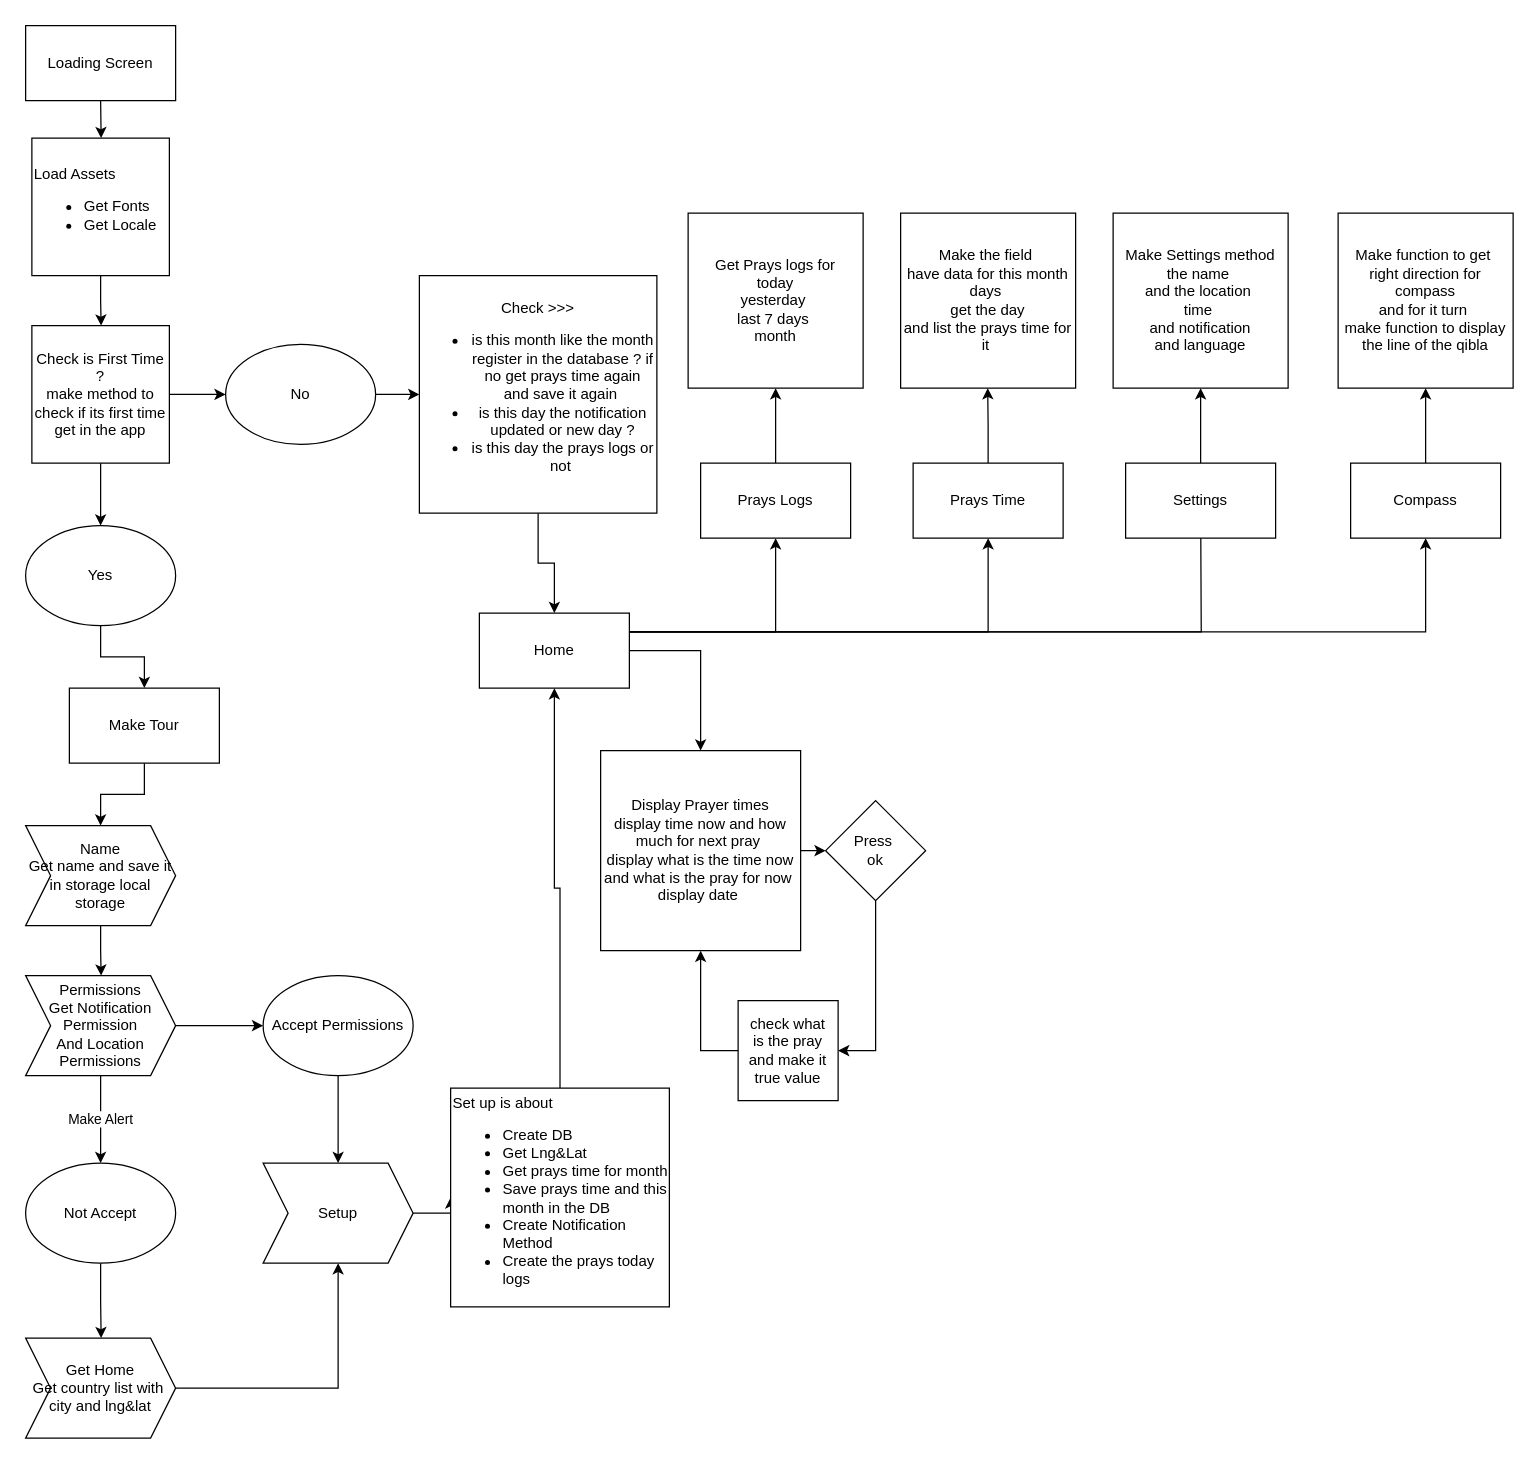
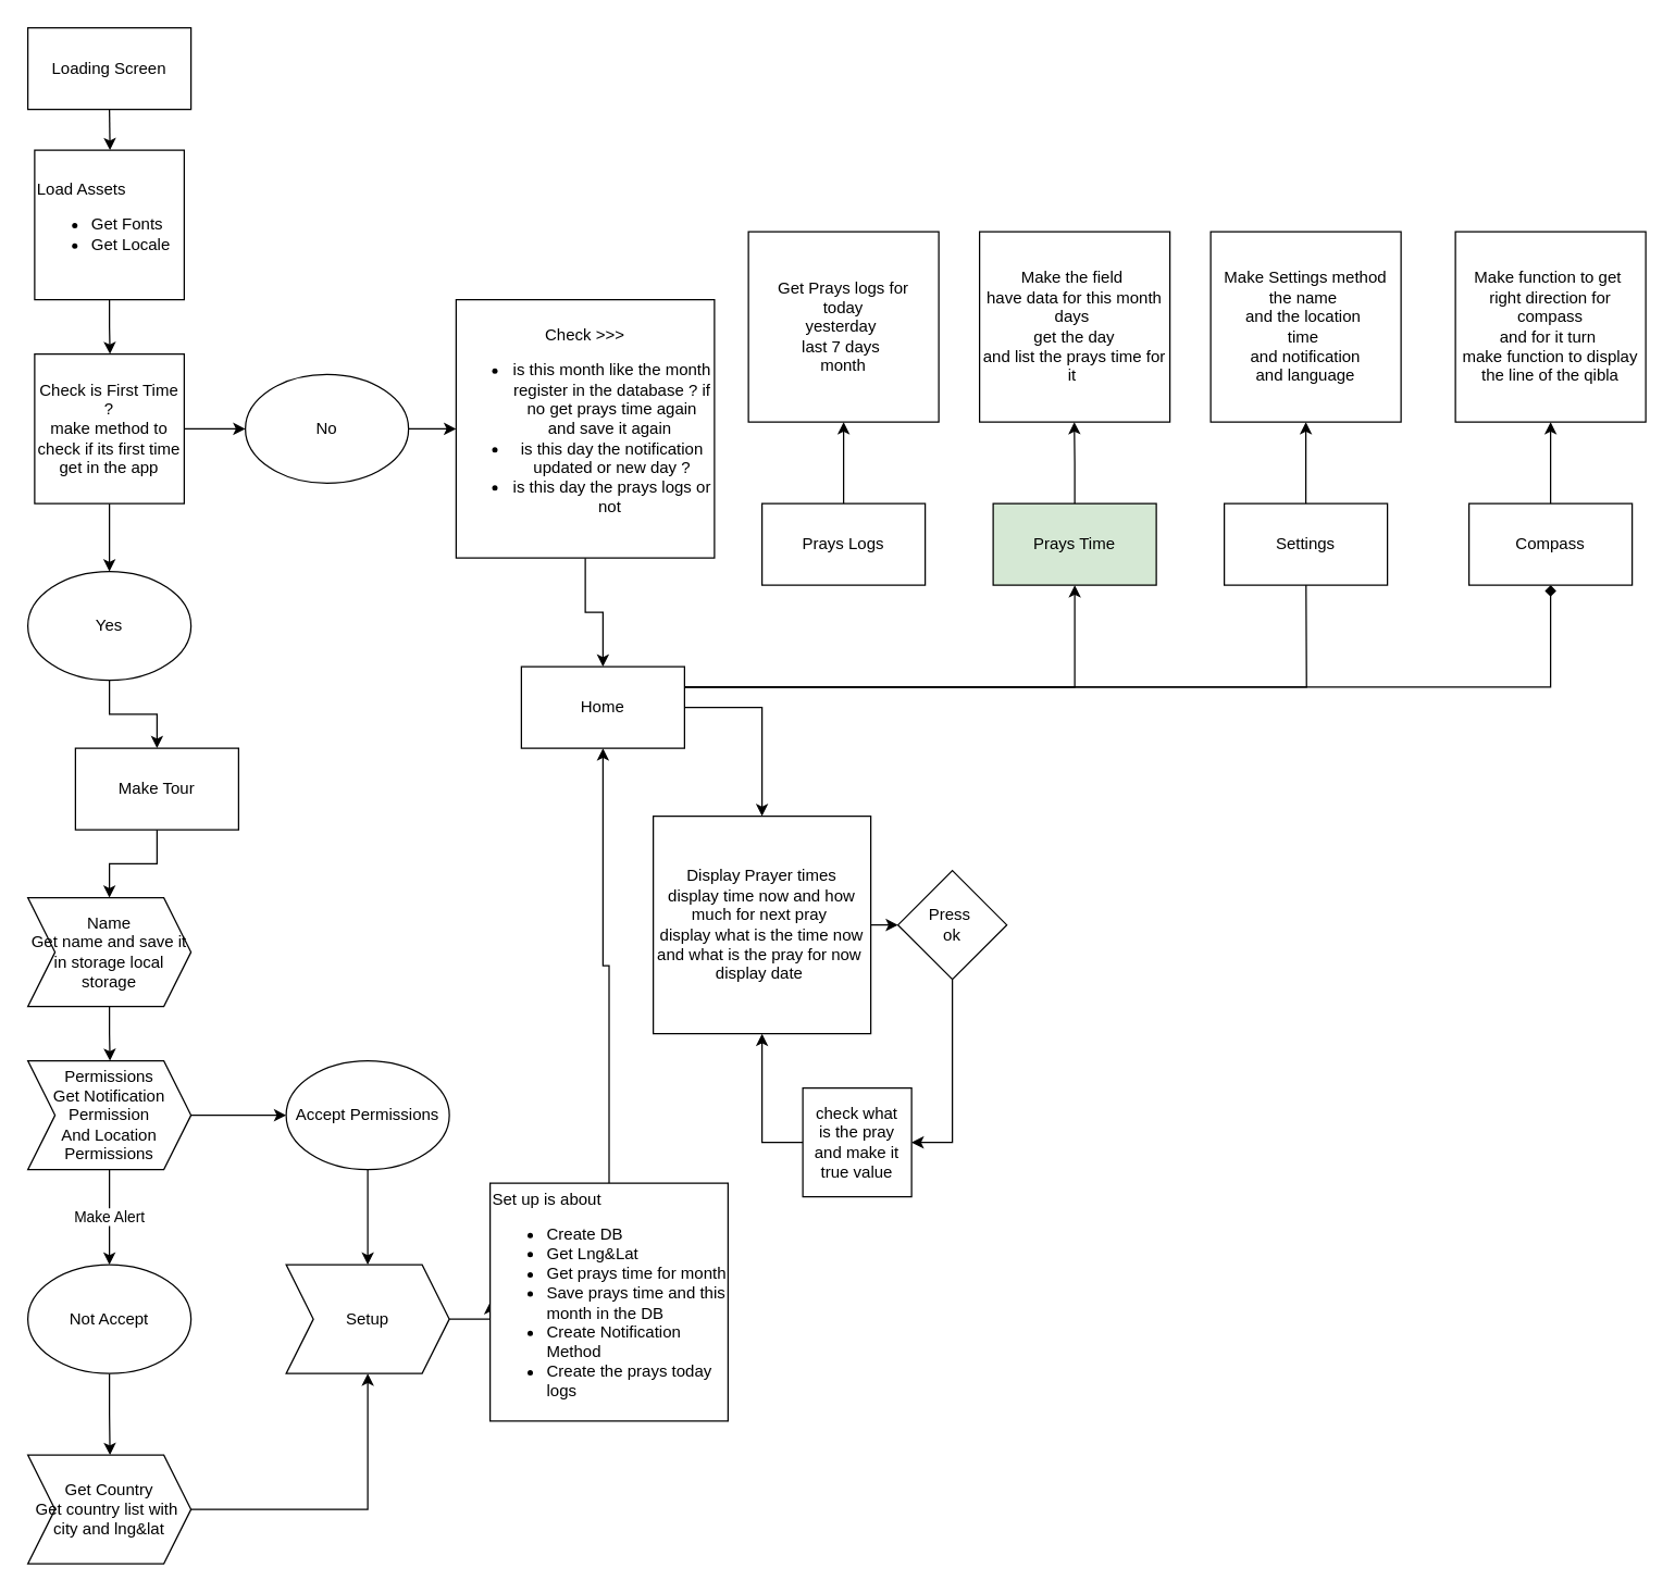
  <mxCell id="0" />
  <mxCell id="1" parent="0" />
  <mxCell id="2" style="edgeStyle=orthogonalEdgeStyle;rounded=0;orthogonalLoop=1;jettySize=auto;html=1;exitX=0.5;exitY=1;exitDx=0;exitDy=0;" edge="1" parent="1" source="3"><mxGeometry relative="1" as="geometry"><mxPoint x="80.412" y="110" as="targetPoint" /></mxGeometry></mxCell>
  <mxCell id="3" value="Loading Screen" style="rounded=0;whiteSpace=wrap;html=1;" vertex="1" parent="1"><mxGeometry x="20" y="20" width="120" height="60" as="geometry" /></mxCell>
  <mxCell id="4" style="edgeStyle=orthogonalEdgeStyle;rounded=0;orthogonalLoop=1;jettySize=auto;html=1;exitX=0.5;exitY=1;exitDx=0;exitDy=0;" edge="1" parent="1" source="5"><mxGeometry relative="1" as="geometry"><mxPoint x="80.412" y="260" as="targetPoint" /></mxGeometry></mxCell>
  <mxCell id="5" value="Load Assets&lt;br&gt;&lt;ul&gt;&lt;li&gt;Get Fonts&lt;/li&gt;&lt;li&gt;Get Locale&lt;/li&gt;&lt;/ul&gt;" style="whiteSpace=wrap;html=1;aspect=fixed;align=left;" vertex="1" parent="1"><mxGeometry x="25" y="110" width="110" height="110" as="geometry" /></mxCell>
  <mxCell id="6" style="edgeStyle=orthogonalEdgeStyle;rounded=0;orthogonalLoop=1;jettySize=auto;html=1;exitX=0.5;exitY=1;exitDx=0;exitDy=0;entryX=0.5;entryY=0;entryDx=0;entryDy=0;" edge="1" parent="1" source="8" target="12"><mxGeometry relative="1" as="geometry" /></mxCell>
  <mxCell id="7" style="edgeStyle=orthogonalEdgeStyle;rounded=0;orthogonalLoop=1;jettySize=auto;html=1;exitX=1;exitY=0.5;exitDx=0;exitDy=0;entryX=0;entryY=0.5;entryDx=0;entryDy=0;" edge="1" parent="1" source="8" target="10"><mxGeometry relative="1" as="geometry" /></mxCell>
  <mxCell id="8" value="Check is First Time ?&lt;br&gt;make method to check if its first time get in the app" style="whiteSpace=wrap;html=1;aspect=fixed;" vertex="1" parent="1"><mxGeometry x="25" y="260" width="110" height="110" as="geometry" /></mxCell>
  <mxCell id="9" style="edgeStyle=orthogonalEdgeStyle;rounded=0;orthogonalLoop=1;jettySize=auto;html=1;exitX=1;exitY=0.5;exitDx=0;exitDy=0;entryX=0;entryY=0.5;entryDx=0;entryDy=0;" edge="1" parent="1" source="10" target="39"><mxGeometry relative="1" as="geometry" /></mxCell>
  <mxCell id="10" value="No" style="ellipse;whiteSpace=wrap;html=1;" vertex="1" parent="1"><mxGeometry x="180" y="275" width="120" height="80" as="geometry" /></mxCell>
  <mxCell id="11" style="edgeStyle=orthogonalEdgeStyle;rounded=0;orthogonalLoop=1;jettySize=auto;html=1;exitX=0.5;exitY=1;exitDx=0;exitDy=0;entryX=0.5;entryY=0;entryDx=0;entryDy=0;" edge="1" parent="1" source="12" target="14"><mxGeometry relative="1" as="geometry" /></mxCell>
  <mxCell id="12" value="Yes" style="ellipse;whiteSpace=wrap;html=1;" vertex="1" parent="1"><mxGeometry x="20" y="420" width="120" height="80" as="geometry" /></mxCell>
  <mxCell id="13" style="edgeStyle=orthogonalEdgeStyle;rounded=0;orthogonalLoop=1;jettySize=auto;html=1;exitX=0.5;exitY=1;exitDx=0;exitDy=0;entryX=0.5;entryY=0;entryDx=0;entryDy=0;" edge="1" parent="1" source="14" target="16"><mxGeometry relative="1" as="geometry" /></mxCell>
  <mxCell id="14" value="Make Tour" style="rounded=0;whiteSpace=wrap;html=1;" vertex="1" parent="1"><mxGeometry x="55" y="550" width="120" height="60" as="geometry" /></mxCell>
  <mxCell id="15" style="edgeStyle=orthogonalEdgeStyle;rounded=0;orthogonalLoop=1;jettySize=auto;html=1;exitX=0.5;exitY=1;exitDx=0;exitDy=0;" edge="1" parent="1" source="16"><mxGeometry relative="1" as="geometry"><mxPoint x="80.412" y="780" as="targetPoint" /></mxGeometry></mxCell>
  <mxCell id="16" value="Name&lt;br&gt;Get name and save it in storage local storage&lt;br&gt;" style="shape=step;perimeter=stepPerimeter;whiteSpace=wrap;html=1;fixedSize=1;" vertex="1" parent="1"><mxGeometry x="20" y="660" width="120" height="80" as="geometry" /></mxCell>
  <mxCell id="17" value="Make Alert" style="edgeStyle=orthogonalEdgeStyle;rounded=0;orthogonalLoop=1;jettySize=auto;html=1;exitX=0.5;exitY=1;exitDx=0;exitDy=0;entryX=0.5;entryY=0;entryDx=0;entryDy=0;" edge="1" parent="1" source="19" target="23"><mxGeometry relative="1" as="geometry"><mxPoint x="80.412" y="900" as="targetPoint" /></mxGeometry></mxCell>
  <mxCell id="18" style="edgeStyle=orthogonalEdgeStyle;rounded=0;orthogonalLoop=1;jettySize=auto;html=1;exitX=1;exitY=0.5;exitDx=0;exitDy=0;entryX=0;entryY=0.5;entryDx=0;entryDy=0;" edge="1" parent="1" source="19" target="21"><mxGeometry relative="1" as="geometry" /></mxCell>
  <mxCell id="19" value="Permissions&lt;br&gt;Get Notification Permission&lt;br&gt;And Location Permissions&lt;br&gt;" style="shape=step;perimeter=stepPerimeter;whiteSpace=wrap;html=1;fixedSize=1;" vertex="1" parent="1"><mxGeometry x="20" y="780" width="120" height="80" as="geometry" /></mxCell>
  <mxCell id="20" style="edgeStyle=orthogonalEdgeStyle;rounded=0;orthogonalLoop=1;jettySize=auto;html=1;exitX=0.5;exitY=1;exitDx=0;exitDy=0;entryX=0.5;entryY=0;entryDx=0;entryDy=0;" edge="1" parent="1" source="21" target="27"><mxGeometry relative="1" as="geometry" /></mxCell>
  <mxCell id="21" value="Accept Permissions" style="ellipse;whiteSpace=wrap;html=1;" vertex="1" parent="1"><mxGeometry x="210" y="780" width="120" height="80" as="geometry" /></mxCell>
  <mxCell id="22" style="edgeStyle=orthogonalEdgeStyle;rounded=0;orthogonalLoop=1;jettySize=auto;html=1;exitX=0.5;exitY=1;exitDx=0;exitDy=0;" edge="1" parent="1" source="23"><mxGeometry relative="1" as="geometry"><mxPoint x="80.412" y="1070" as="targetPoint" /></mxGeometry></mxCell>
  <mxCell id="23" value="Not Accept" style="ellipse;whiteSpace=wrap;html=1;" vertex="1" parent="1"><mxGeometry x="20" y="930" width="120" height="80" as="geometry" /></mxCell>
  <mxCell id="24" style="edgeStyle=orthogonalEdgeStyle;rounded=0;orthogonalLoop=1;jettySize=auto;html=1;exitX=1;exitY=0.5;exitDx=0;exitDy=0;" edge="1" parent="1" source="25" target="27"><mxGeometry relative="1" as="geometry" /></mxCell>
- <mxCell id="25" value="Get Home&lt;br&gt;Get country list with&amp;nbsp;&lt;br&gt;city and lng&amp;amp;lat" style="shape=step;perimeter=stepPerimeter;whiteSpace=wrap;html=1;fixedSize=1;" vertex="1" parent="1"><mxGeometry x="20" y="1070" width="120" height="80" as="geometry" /></mxCell>
+ <mxCell id="25" value="Get Country&lt;br&gt;Get country list with&amp;nbsp;&lt;br&gt;city and lng&amp;amp;lat" style="shape=step;perimeter=stepPerimeter;whiteSpace=wrap;html=1;fixedSize=1;" vertex="1" parent="1"><mxGeometry x="20" y="1070" width="120" height="80" as="geometry" /></mxCell>
  <mxCell id="26" style="edgeStyle=orthogonalEdgeStyle;rounded=0;orthogonalLoop=1;jettySize=auto;html=1;exitX=1;exitY=0.5;exitDx=0;exitDy=0;entryX=0;entryY=0.5;entryDx=0;entryDy=0;" edge="1" parent="1" source="27" target="29"><mxGeometry relative="1" as="geometry" /></mxCell>
  <mxCell id="27" value="Setup" style="shape=step;perimeter=stepPerimeter;whiteSpace=wrap;html=1;fixedSize=1;" vertex="1" parent="1"><mxGeometry x="210" y="930" width="120" height="80" as="geometry" /></mxCell>
  <mxCell id="28" style="edgeStyle=orthogonalEdgeStyle;rounded=0;orthogonalLoop=1;jettySize=auto;html=1;exitX=0.5;exitY=0;exitDx=0;exitDy=0;entryX=0.5;entryY=1;entryDx=0;entryDy=0;" edge="1" parent="1" source="29" target="35"><mxGeometry relative="1" as="geometry" /></mxCell>
  <mxCell id="29" value="Set up is about&amp;nbsp;&lt;br&gt;&lt;ul&gt;&lt;li&gt;Create DB&lt;/li&gt;&lt;li&gt;Get Lng&amp;amp;Lat&lt;/li&gt;&lt;li&gt;Get prays time for month&lt;/li&gt;&lt;li&gt;Save prays time and this month in the DB&lt;/li&gt;&lt;li&gt;Create Notification Method&lt;/li&gt;&lt;li&gt;Create the prays today logs&amp;nbsp;&lt;/li&gt;&lt;/ul&gt;" style="whiteSpace=wrap;html=1;aspect=fixed;align=left;" vertex="1" parent="1"><mxGeometry x="360" y="870" width="175" height="175" as="geometry" /></mxCell>
  <mxCell id="30" style="edgeStyle=orthogonalEdgeStyle;rounded=0;orthogonalLoop=1;jettySize=auto;html=1;exitX=1;exitY=0.5;exitDx=0;exitDy=0;" edge="1" parent="1" source="35" target="37"><mxGeometry relative="1" as="geometry" /></mxCell>
- <mxCell id="31" style="edgeStyle=orthogonalEdgeStyle;rounded=0;orthogonalLoop=1;jettySize=auto;html=1;exitX=1;exitY=0.25;exitDx=0;exitDy=0;entryX=0.5;entryY=1;entryDx=0;entryDy=0;" edge="1" parent="1" source="35" target="45"><mxGeometry relative="1" as="geometry"><mxPoint x="660" y="480" as="targetPoint" /></mxGeometry></mxCell>
  <mxCell id="32" style="edgeStyle=orthogonalEdgeStyle;rounded=0;orthogonalLoop=1;jettySize=auto;html=1;exitX=1;exitY=0.25;exitDx=0;exitDy=0;entryX=0.5;entryY=1;entryDx=0;entryDy=0;" edge="1" parent="1" source="35" target="48"><mxGeometry relative="1" as="geometry"><mxPoint x="780" y="410" as="targetPoint" /></mxGeometry></mxCell>
  <mxCell id="33" style="edgeStyle=orthogonalEdgeStyle;rounded=0;orthogonalLoop=1;jettySize=auto;html=1;exitX=1;exitY=0.25;exitDx=0;exitDy=0;" edge="1" parent="1" source="35"><mxGeometry relative="1" as="geometry"><mxPoint x="960" y="400" as="targetPoint" /></mxGeometry></mxCell>
- <mxCell id="34" style="edgeStyle=orthogonalEdgeStyle;rounded=0;orthogonalLoop=1;jettySize=auto;html=1;exitX=1;exitY=0.25;exitDx=0;exitDy=0;entryX=0.5;entryY=1;entryDx=0;entryDy=0;" edge="1" parent="1" source="35" target="54"><mxGeometry relative="1" as="geometry"><mxPoint x="1150" y="430" as="targetPoint" /></mxGeometry></mxCell>
+ <mxCell id="34" style="edgeStyle=orthogonalEdgeStyle;rounded=0;orthogonalLoop=1;jettySize=auto;html=1;exitX=1;exitY=0.25;exitDx=0;exitDy=0;entryX=0.5;entryY=1;entryDx=0;entryDy=0;endArrow=diamond;" edge="1" parent="1" source="35" target="54"><mxGeometry relative="1" as="geometry"><mxPoint x="1150" y="430" as="targetPoint" /></mxGeometry></mxCell>
  <mxCell id="35" value="Home" style="rounded=0;whiteSpace=wrap;html=1;" vertex="1" parent="1"><mxGeometry x="383" y="490" width="120" height="60" as="geometry" /></mxCell>
  <mxCell id="36" style="edgeStyle=orthogonalEdgeStyle;rounded=0;orthogonalLoop=1;jettySize=auto;html=1;exitX=1;exitY=0.5;exitDx=0;exitDy=0;entryX=0;entryY=0.5;entryDx=0;entryDy=0;" edge="1" parent="1" source="37" target="41"><mxGeometry relative="1" as="geometry" /></mxCell>
  <mxCell id="37" value="Display Prayer times&lt;br&gt;display time now and how much for next pray&amp;nbsp;&lt;br&gt;display what is the time now and what is the pray for now&amp;nbsp;&lt;br&gt;display date&amp;nbsp;" style="whiteSpace=wrap;html=1;aspect=fixed;" vertex="1" parent="1"><mxGeometry x="480" y="600" width="160" height="160" as="geometry" /></mxCell>
  <mxCell id="38" style="edgeStyle=orthogonalEdgeStyle;rounded=0;orthogonalLoop=1;jettySize=auto;html=1;exitX=0.5;exitY=1;exitDx=0;exitDy=0;entryX=0.5;entryY=0;entryDx=0;entryDy=0;" edge="1" parent="1" source="39" target="35"><mxGeometry relative="1" as="geometry" /></mxCell>
  <mxCell id="39" value="Check &amp;gt;&amp;gt;&amp;gt;&lt;br&gt;&lt;ul&gt;&lt;li&gt;is this month like the month register in the database ? if no get prays time again and save it again&amp;nbsp;&lt;/li&gt;&lt;li&gt;is this day the notification updated or new day ?&lt;/li&gt;&lt;li&gt;is this day the prays logs or not&amp;nbsp;&lt;/li&gt;&lt;/ul&gt;" style="whiteSpace=wrap;html=1;aspect=fixed;" vertex="1" parent="1"><mxGeometry x="335" y="220" width="190" height="190" as="geometry" /></mxCell>
  <mxCell id="40" style="edgeStyle=orthogonalEdgeStyle;rounded=0;orthogonalLoop=1;jettySize=auto;html=1;exitX=0.5;exitY=1;exitDx=0;exitDy=0;entryX=1;entryY=0.5;entryDx=0;entryDy=0;" edge="1" parent="1" source="41" target="43"><mxGeometry relative="1" as="geometry"><mxPoint x="829.667" y="610" as="targetPoint" /></mxGeometry></mxCell>
  <mxCell id="41" value="Press&amp;nbsp;&lt;br&gt;ok" style="rhombus;whiteSpace=wrap;html=1;" vertex="1" parent="1"><mxGeometry x="660" y="640" width="80" height="80" as="geometry" /></mxCell>
  <mxCell id="42" style="edgeStyle=orthogonalEdgeStyle;rounded=0;orthogonalLoop=1;jettySize=auto;html=1;exitX=0;exitY=0.5;exitDx=0;exitDy=0;entryX=0.5;entryY=1;entryDx=0;entryDy=0;" edge="1" parent="1" source="43" target="37"><mxGeometry relative="1" as="geometry" /></mxCell>
  <mxCell id="43" value="check what&lt;br&gt;is the pray&lt;br&gt;and make it true value" style="whiteSpace=wrap;html=1;aspect=fixed;" vertex="1" parent="1"><mxGeometry x="590" y="800" width="80" height="80" as="geometry" /></mxCell>
  <mxCell id="44" style="edgeStyle=orthogonalEdgeStyle;rounded=0;orthogonalLoop=1;jettySize=auto;html=1;exitX=0.5;exitY=0;exitDx=0;exitDy=0;entryX=0.5;entryY=1;entryDx=0;entryDy=0;" edge="1" parent="1" source="45" target="46"><mxGeometry relative="1" as="geometry" /></mxCell>
  <mxCell id="45" value="Prays Logs" style="rounded=0;whiteSpace=wrap;html=1;" vertex="1" parent="1"><mxGeometry x="560" y="370" width="120" height="60" as="geometry" /></mxCell>
  <mxCell id="46" value="Get Prays logs for&lt;br&gt;today&lt;br&gt;yesterday&amp;nbsp;&lt;br&gt;last 7 days&amp;nbsp;&lt;br&gt;month" style="whiteSpace=wrap;html=1;aspect=fixed;" vertex="1" parent="1"><mxGeometry x="550" y="170" width="140" height="140" as="geometry" /></mxCell>
  <mxCell id="47" style="edgeStyle=orthogonalEdgeStyle;rounded=0;orthogonalLoop=1;jettySize=auto;html=1;exitX=0.5;exitY=0;exitDx=0;exitDy=0;" edge="1" parent="1" source="48"><mxGeometry relative="1" as="geometry"><mxPoint x="789.667" y="310" as="targetPoint" /></mxGeometry></mxCell>
- <mxCell id="48" value="Prays Time" style="rounded=0;whiteSpace=wrap;html=1;" vertex="1" parent="1"><mxGeometry x="730" y="370" width="120" height="60" as="geometry" /></mxCell>
+ <mxCell id="48" value="Prays Time" style="rounded=0;whiteSpace=wrap;html=1;fillColor=#d5e8d4;" vertex="1" parent="1"><mxGeometry x="730" y="370" width="120" height="60" as="geometry" /></mxCell>
  <mxCell id="49" value="Make the field&amp;nbsp;&lt;br&gt;have data for this month&lt;br&gt;days&amp;nbsp;&lt;br&gt;get the day&lt;br&gt;and list the prays time for it&amp;nbsp;" style="whiteSpace=wrap;html=1;aspect=fixed;" vertex="1" parent="1"><mxGeometry x="720" y="170" width="140" height="140" as="geometry" /></mxCell>
  <mxCell id="50" style="edgeStyle=orthogonalEdgeStyle;rounded=0;orthogonalLoop=1;jettySize=auto;html=1;exitX=0.5;exitY=0;exitDx=0;exitDy=0;entryX=0.5;entryY=1;entryDx=0;entryDy=0;" edge="1" parent="1" source="51" target="52"><mxGeometry relative="1" as="geometry" /></mxCell>
  <mxCell id="51" value="Settings" style="rounded=0;whiteSpace=wrap;html=1;" vertex="1" parent="1"><mxGeometry x="900" y="370" width="120" height="60" as="geometry" /></mxCell>
  <mxCell id="52" value="Make Settings method&lt;br&gt;the name&amp;nbsp;&lt;br&gt;and the location&amp;nbsp;&lt;br&gt;time&amp;nbsp;&lt;br&gt;and notification&lt;br&gt;and language" style="whiteSpace=wrap;html=1;aspect=fixed;" vertex="1" parent="1"><mxGeometry x="890" y="170" width="140" height="140" as="geometry" /></mxCell>
  <mxCell id="53" style="edgeStyle=orthogonalEdgeStyle;rounded=0;orthogonalLoop=1;jettySize=auto;html=1;exitX=0.5;exitY=0;exitDx=0;exitDy=0;entryX=0.5;entryY=1;entryDx=0;entryDy=0;" edge="1" parent="1" source="54" target="55"><mxGeometry relative="1" as="geometry" /></mxCell>
  <mxCell id="54" value="Compass" style="rounded=0;whiteSpace=wrap;html=1;" vertex="1" parent="1"><mxGeometry x="1080" y="370" width="120" height="60" as="geometry" /></mxCell>
  <mxCell id="55" value="Make function to get&amp;nbsp;&lt;br&gt;right direction for compass&lt;br&gt;and for it turn&amp;nbsp;&lt;br&gt;make function to display the line of the qibla" style="whiteSpace=wrap;html=1;aspect=fixed;" vertex="1" parent="1"><mxGeometry x="1070" y="170" width="140" height="140" as="geometry" /></mxCell>
